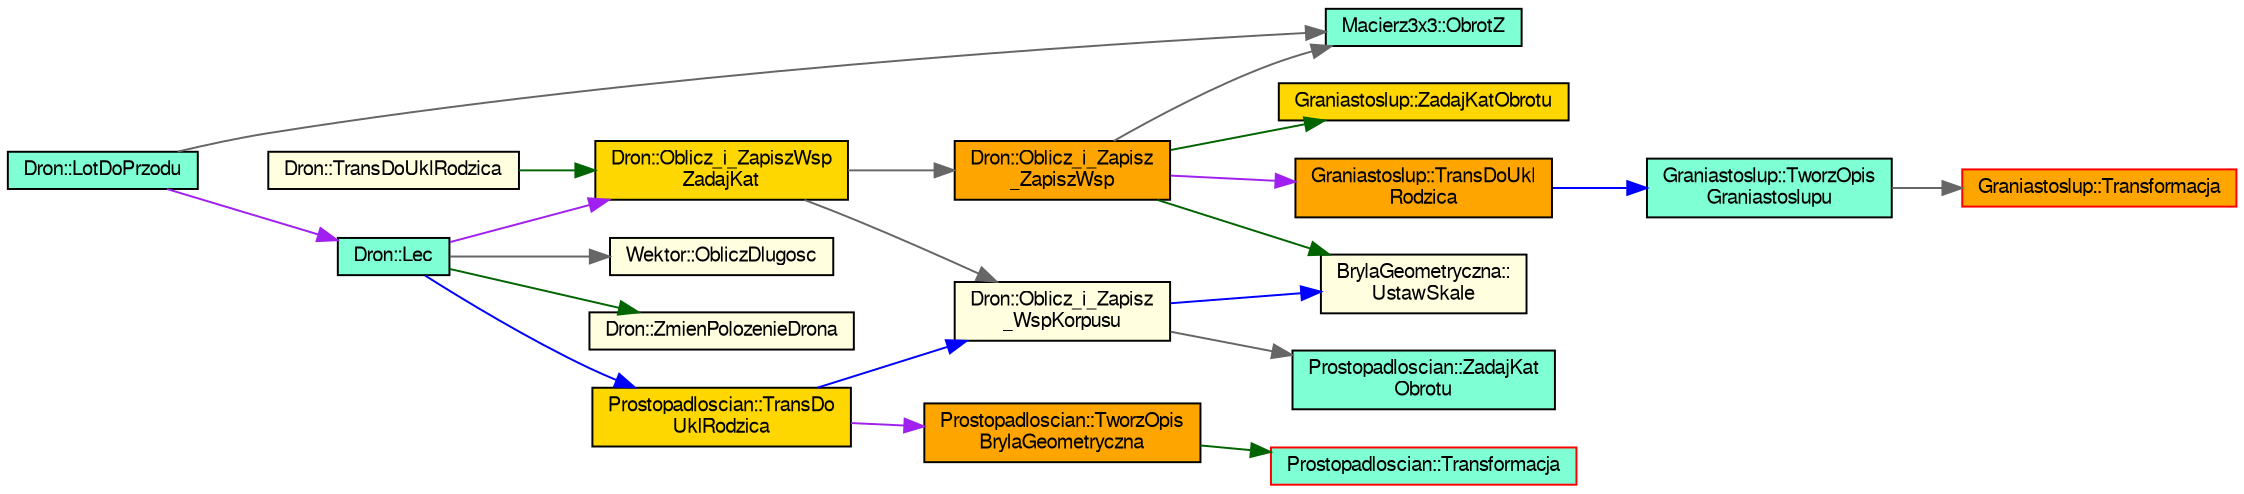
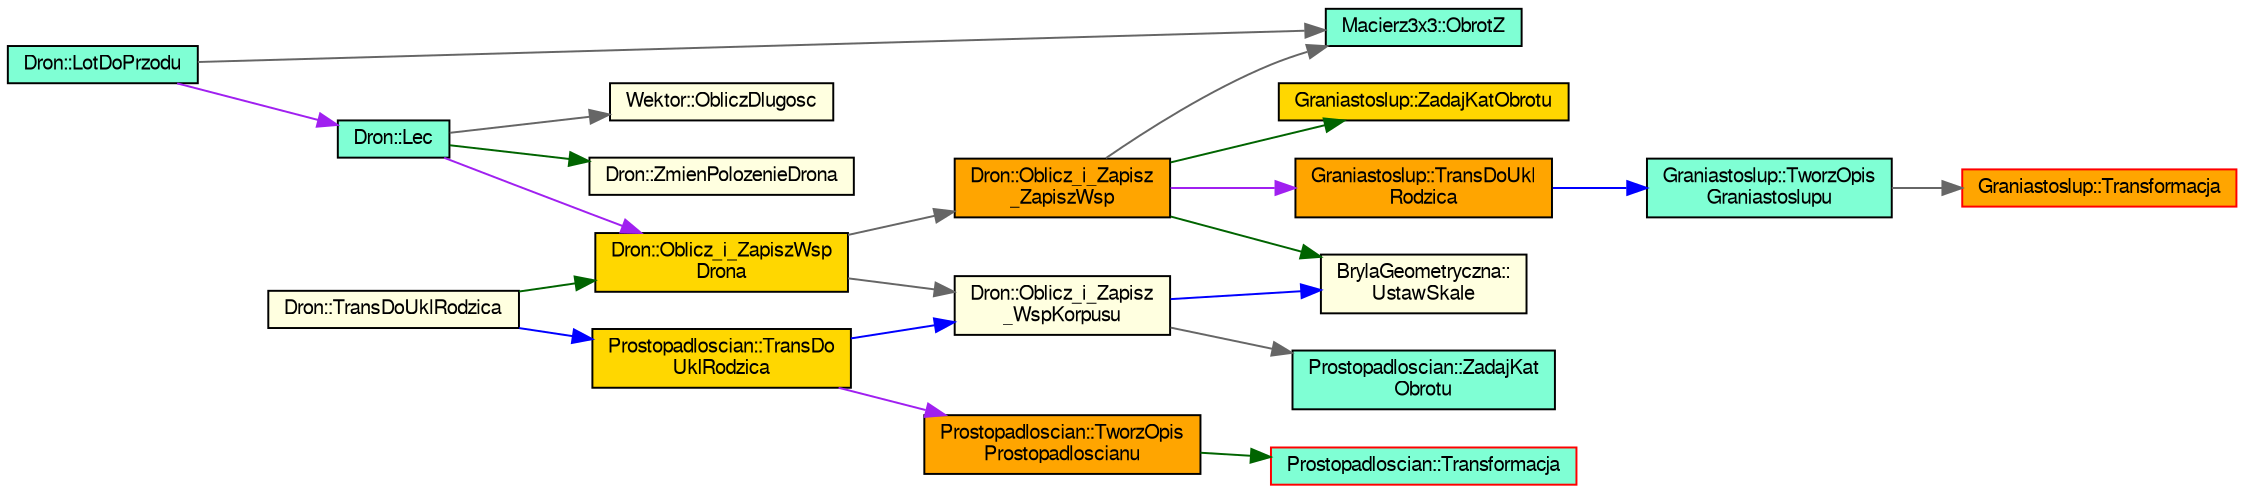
  digraph {
    rankdir=LR
    node [color=black fillcolor=aquamarine fontname=FreeSans fontsize=10 shape=record style=filled]
    edge [color=gray40 fontname=FreeSans fontsize=10 labelfontname=FreeSans labelfontsize=10 style=solid]
    n1 [fontcolor=black height=0.2 label="Dron::LotDoPrzodu" width=0.4]
    n2 [height=0.2 label="Dron::Lec" width=0.4]
    n3 [height=0.2 label="Macierz3x3::ObrotZ" width=0.4]
    n4 [fillcolor=lightyellow height=0.2 label="Wektor::ObliczDlugosc" width=0.4]
    n5 [fillcolor=lightyellow height=0.2 label="Dron::ZmienPolozenieDrona" width=0.4]
-   n6 [fillcolor=gold height=0.2 label="Dron::Oblicz_i_ZapiszWsp\lZadajKat" width=0.4]
+   n6 [fillcolor=gold height=0.2 label="Dron::Oblicz_i_ZapiszWsp\lDrona" width=0.4]
    n7 [fillcolor=lightyellow height=0.2 label="Dron::TransDoUklRodzica" width=0.4]
    n8 [fillcolor=gold height=0.2 label="Prostopadloscian::TransDo\lUklRodzica" width=0.4]
    n9 [fillcolor=lightyellow height=0.2 label="Dron::Oblicz_i_Zapisz\l_WspKorpusu" width=0.4]
    n10 [fillcolor=orange height=0.2 label="Dron::Oblicz_i_Zapisz\l_ZapiszWsp" width=0.4]
-   n11 [fillcolor=orange height=0.2 label="Prostopadloscian::TworzOpis\lBrylaGeometryczna" width=0.4]
+   n11 [fillcolor=orange height=0.2 label="Prostopadloscian::TworzOpis\lProstopadloscianu" width=0.4]
    n12 [fillcolor=lightyellow height=0.2 label="BrylaGeometryczna::\lUstawSkale" width=0.4]
    n13 [height=0.2 label="Prostopadloscian::ZadajKat\lObrotu" width=0.4]
    n14 [fillcolor=orange height=0.2 label="Graniastoslup::TransDoUkl\lRodzica" width=0.4]
    n15 [fillcolor=gold height=0.2 label="Graniastoslup::ZadajKatObrotu" width=0.4]
    n16 [color=red height=0.2 label="Prostopadloscian::Transformacja" width=0.4]
    n17 [height=0.2 label="Graniastoslup::TworzOpis\lGraniastoslupu" width=0.4]
    n18 [color=red fillcolor=orange height=0.2 label="Graniastoslup::Transformacja" width=0.4]
    n1 -> n2 [color=purple]
    n1 -> n3
    n2 -> n4
    n2 -> n5 [color=darkgreen]
    n2 -> n6 [color=purple]
    n6 -> n9
    n6 -> n10
    n7 -> n6 [color=darkgreen]
-   n2 -> n8 [color=blue]
+   n7 -> n8 [color=blue]
    n8 -> n9 [color=blue]
    n8 -> n11 [color=purple]
    n9 -> n12 [color=blue]
    n9 -> n13
    n10 -> n3
    n10 -> n12 [color=darkgreen]
    n10 -> n14 [color=purple]
    n10 -> n15 [color=darkgreen]
    n11 -> n16 [color=darkgreen]
    n14 -> n17 [color=blue]
    n17 -> n18
  }
